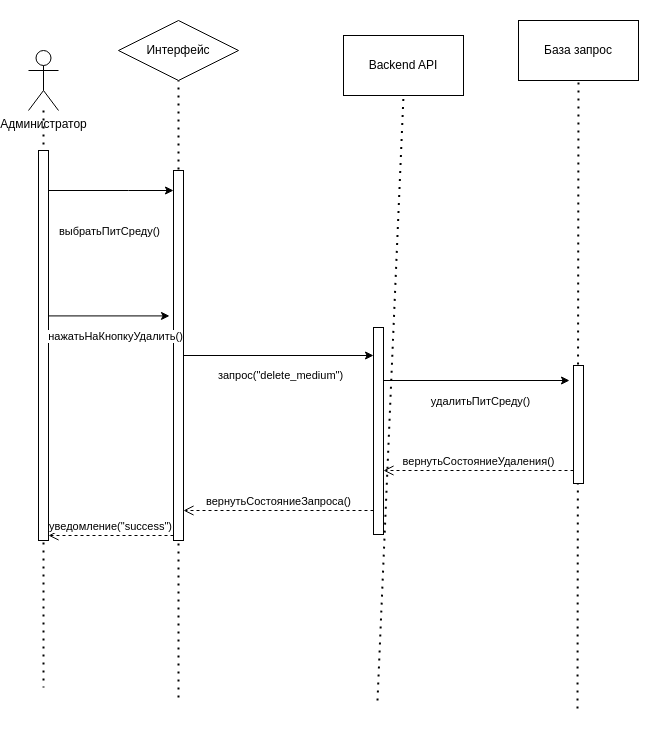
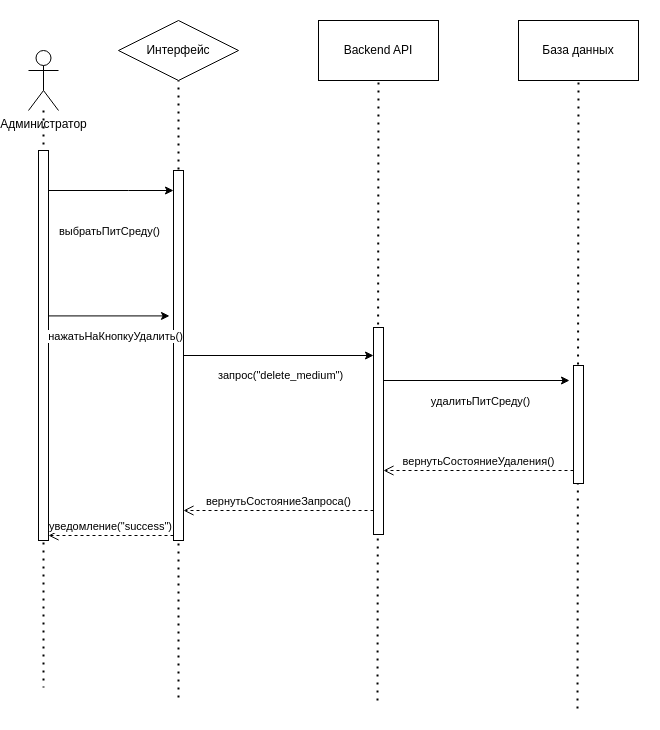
  <mxCell id="0" />
  <mxCell id="1" parent="0" />
  <mxCell id="2" value="" style="endArrow=none;dashed=1;html=1;dashPattern=1 3;strokeWidth=2;rounded=0;" parent="1" source="6" edge="1"><mxGeometry width="50" height="50" relative="1" as="geometry"><mxPoint x="170" y="300" as="sourcePoint" /><mxPoint x="35" y="687" as="targetPoint" /></mxGeometry></mxCell>
  <mxCell id="3" value="" style="endArrow=none;dashed=1;html=1;dashPattern=1 3;strokeWidth=2;rounded=0;entryX=0.5;entryY=1;entryDx=0;entryDy=0;" parent="1" target="7" edge="1"><mxGeometry width="50" height="50" relative="1" as="geometry"><mxPoint x="170" y="697" as="sourcePoint" /><mxPoint x="220" y="250" as="targetPoint" /></mxGeometry></mxCell>
  <mxCell id="4" value="" style="endArrow=none;dashed=1;html=1;dashPattern=1 3;strokeWidth=2;rounded=0;entryX=0.5;entryY=1;entryDx=0;entryDy=0;" parent="1" target="10" edge="1"><mxGeometry width="50" height="50" relative="1" as="geometry"><mxPoint x="369" y="700" as="sourcePoint" /><mxPoint x="220" y="250" as="targetPoint" /></mxGeometry></mxCell>
  <mxCell id="5" value="" style="endArrow=none;dashed=1;html=1;dashPattern=1 3;strokeWidth=2;rounded=0;entryX=0.5;entryY=1;entryDx=0;entryDy=0;" parent="1" target="12" edge="1"><mxGeometry width="50" height="50" relative="1" as="geometry"><mxPoint x="569" y="708" as="sourcePoint" /><mxPoint x="220" y="250" as="targetPoint" /></mxGeometry></mxCell>
  <mxCell id="6" value="&lt;div&gt;Администратор&lt;/div&gt;" style="shape=umlActor;verticalLabelPosition=bottom;verticalAlign=top;html=1;outlineConnect=0;align=center;horizontal=1;labelPosition=center;" parent="1" vertex="1"><mxGeometry x="20" y="50" width="30" height="60" as="geometry" /></mxCell>
  <mxCell id="7" value="Интерфейс" style="rhombus;whiteSpace=wrap;html=1;" parent="1" vertex="1"><mxGeometry x="110" y="20" width="120" height="60" as="geometry" /></mxCell>
  <mxCell id="8" value="" style="html=1;points=[[0,0,0,0,5],[0,1,0,0,-5],[1,0,0,0,5],[1,1,0,0,-5]];perimeter=orthogonalPerimeter;outlineConnect=0;targetShapes=umlLifeline;portConstraint=eastwest;newEdgeStyle={&quot;curved&quot;:0,&quot;rounded&quot;:0};" parent="1" vertex="1"><mxGeometry x="30" y="150" width="10" height="390" as="geometry" /></mxCell>
  <mxCell id="9" value="" style="html=1;points=[[0,0,0,0,5],[0,1,0,0,-5],[1,0,0,0,5],[1,1,0,0,-5]];perimeter=orthogonalPerimeter;outlineConnect=0;targetShapes=umlLifeline;portConstraint=eastwest;newEdgeStyle={&quot;curved&quot;:0,&quot;rounded&quot;:0};" parent="1" vertex="1"><mxGeometry x="165" y="170" width="10" height="370" as="geometry" /></mxCell>
- <mxCell id="10" value="Backend API" style="rounded=0;whiteSpace=wrap;html=1;" parent="1" vertex="1"><mxGeometry x="335" y="35" width="120" height="60" as="geometry" /></mxCell>
+ <mxCell id="10" value="Backend API" style="rounded=0;whiteSpace=wrap;html=1;" parent="1" vertex="1"><mxGeometry x="310" y="20" width="120" height="60" as="geometry" /></mxCell>
  <mxCell id="11" value="" style="html=1;points=[[0,0,0,0,5],[0,1,0,0,-5],[1,0,0,0,5],[1,1,0,0,-5]];perimeter=orthogonalPerimeter;outlineConnect=0;targetShapes=umlLifeline;portConstraint=eastwest;newEdgeStyle={&quot;curved&quot;:0,&quot;rounded&quot;:0};" parent="1" vertex="1"><mxGeometry x="365" y="327" width="10" height="207" as="geometry" /></mxCell>
- <mxCell id="12" value="База запрос" style="rounded=0;whiteSpace=wrap;html=1;" parent="1" vertex="1"><mxGeometry x="510" y="20" width="120" height="60" as="geometry" /></mxCell>
+ <mxCell id="12" value="База данных" style="rounded=0;whiteSpace=wrap;html=1;" parent="1" vertex="1"><mxGeometry x="510" y="20" width="120" height="60" as="geometry" /></mxCell>
  <mxCell id="13" value="" style="html=1;points=[[0,0,0,0,5],[0,1,0,0,-5],[1,0,0,0,5],[1,1,0,0,-5]];perimeter=orthogonalPerimeter;outlineConnect=0;targetShapes=umlLifeline;portConstraint=eastwest;newEdgeStyle={&quot;curved&quot;:0,&quot;rounded&quot;:0};" parent="1" vertex="1"><mxGeometry x="565" y="365" width="10" height="118" as="geometry" /></mxCell>
  <mxCell id="14" value="" style="endArrow=classic;html=1;rounded=0;" parent="1" edge="1"><mxGeometry width="50" height="50" relative="1" as="geometry"><mxPoint x="40" y="190" as="sourcePoint" /><mxPoint x="165" y="190" as="targetPoint" /><Array as="points"><mxPoint x="120" y="190" /></Array></mxGeometry></mxCell>
  <mxCell id="15" value="выбратьПитСреду()" style="edgeLabel;html=1;align=center;verticalAlign=middle;resizable=0;points=[];" parent="14" vertex="1" connectable="0"><mxGeometry x="-0.28" relative="1" as="geometry"><mxPoint x="15" y="40" as="offset" /></mxGeometry></mxCell>
  <mxCell id="16" value="" style="endArrow=classic;html=1;rounded=0;entryX=-0.4;entryY=0.393;entryDx=0;entryDy=0;entryPerimeter=0;" parent="1" source="8" target="9" edge="1"><mxGeometry width="50" height="50" relative="1" as="geometry"><mxPoint x="341" y="290" as="sourcePoint" /><mxPoint x="151" y="300" as="targetPoint" /></mxGeometry></mxCell>
  <mxCell id="17" value="нажатьНаКнопкуУдалить()" style="edgeLabel;html=1;align=center;verticalAlign=middle;resizable=0;points=[];" parent="16" vertex="1" connectable="0"><mxGeometry x="-0.16" y="-1" relative="1" as="geometry"><mxPoint x="15" y="19" as="offset" /></mxGeometry></mxCell>
  <mxCell id="18" value="" style="endArrow=classic;html=1;rounded=0;" parent="1" source="9" target="11" edge="1"><mxGeometry width="50" height="50" relative="1" as="geometry"><mxPoint x="341" y="290" as="sourcePoint" /><mxPoint x="361" y="240" as="targetPoint" /></mxGeometry></mxCell>
  <mxCell id="19" value="запрос(&quot;delete_medium&quot;)" style="edgeLabel;html=1;align=center;verticalAlign=middle;resizable=0;points=[];" parent="18" vertex="1" connectable="0"><mxGeometry x="-0.316" relative="1" as="geometry"><mxPoint x="31" y="19" as="offset" /></mxGeometry></mxCell>
  <mxCell id="20" value="" style="endArrow=classic;html=1;rounded=0;entryX=-0.4;entryY=0.697;entryDx=0;entryDy=0;entryPerimeter=0;" parent="1" edge="1"><mxGeometry width="50" height="50" relative="1" as="geometry"><mxPoint x="375" y="380.001" as="sourcePoint" /><mxPoint x="561" y="380.001" as="targetPoint" /></mxGeometry></mxCell>
  <mxCell id="21" value="удалитьПитСреду()" style="edgeLabel;html=1;align=center;verticalAlign=middle;resizable=0;points=[];" parent="20" vertex="1" connectable="0"><mxGeometry x="0.237" y="-2" relative="1" as="geometry"><mxPoint x="-19" y="18" as="offset" /></mxGeometry></mxCell>
  <mxCell id="22" value="вернутьСостояниеУдаления()" style="html=1;verticalAlign=bottom;endArrow=open;dashed=1;endSize=8;curved=0;rounded=0;" parent="1" source="13" target="11" edge="1"><mxGeometry relative="1" as="geometry"><mxPoint x="511" y="470" as="sourcePoint" /><mxPoint x="431" y="470" as="targetPoint" /><Array as="points"><mxPoint x="471" y="470" /></Array></mxGeometry></mxCell>
  <mxCell id="23" value="вернутьСостояниеЗапроса()" style="html=1;verticalAlign=bottom;endArrow=open;dashed=1;endSize=8;curved=0;rounded=0;" parent="1" edge="1"><mxGeometry relative="1" as="geometry"><mxPoint x="365" y="510" as="sourcePoint" /><mxPoint x="175" y="510" as="targetPoint" /></mxGeometry></mxCell>
  <mxCell id="24" value="уведомление(&quot;success&quot;)" style="html=1;verticalAlign=bottom;endArrow=open;dashed=1;endSize=8;curved=0;rounded=0;entryX=1;entryY=1;entryDx=0;entryDy=-5;entryPerimeter=0;" parent="1" source="9" target="8" edge="1"><mxGeometry relative="1" as="geometry"><mxPoint x="131" y="533" as="sourcePoint" /><mxPoint x="51" y="533" as="targetPoint" /></mxGeometry></mxCell>
